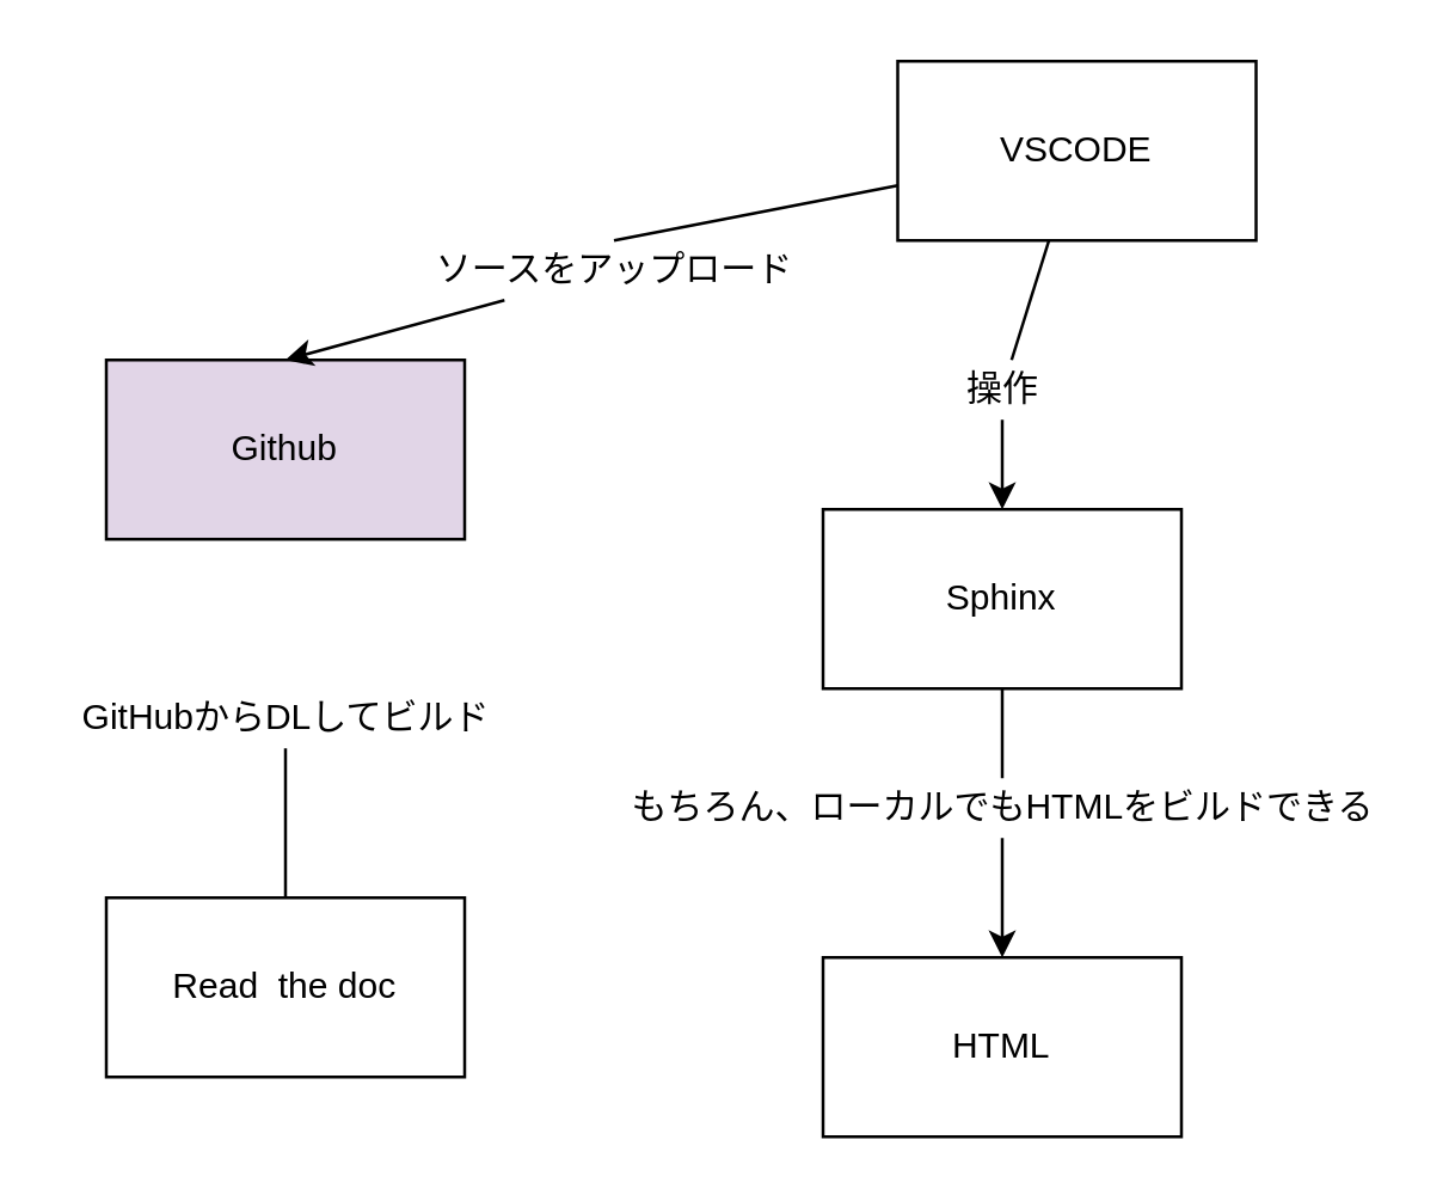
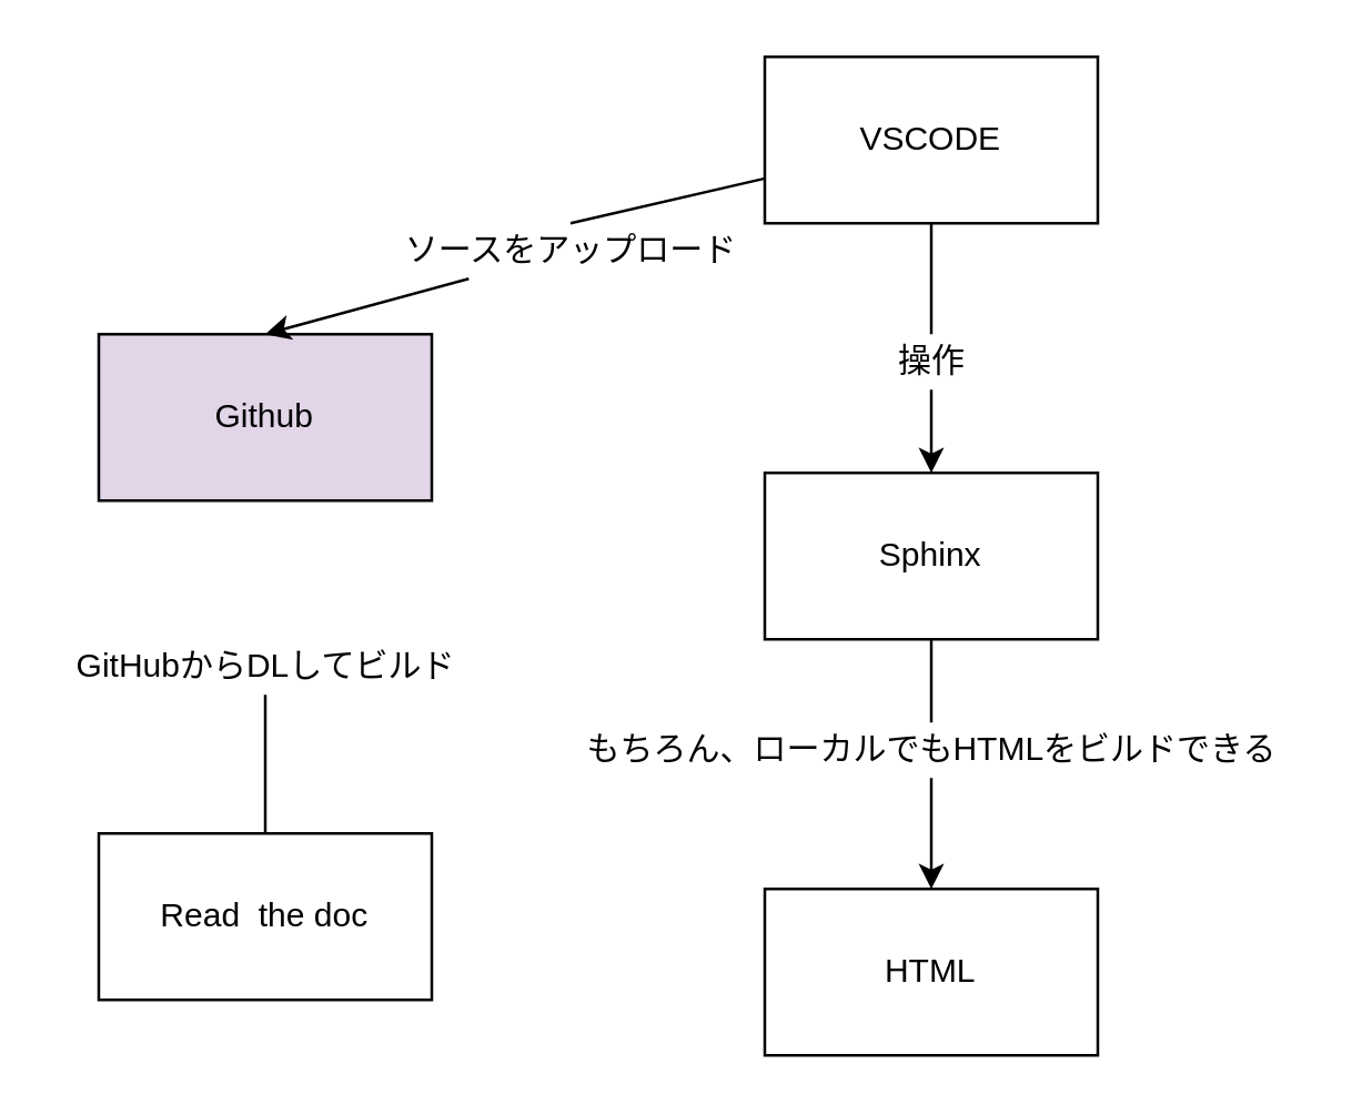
  <mxCell id="0" />
  <mxCell id="1" parent="0" />
  <mxCell id="2" value="Github" style="whiteSpace=wrap;html=1;fillColor=#e1d5e7;" vertex="1" parent="1"><mxGeometry x="35" y="120" width="120" height="60" as="geometry" /></mxCell>
  <mxCell id="3" value="" style="edgeStyle=none;html=1;labelBackgroundColor=none;startArrow=none;" edge="1" parent="1" source="16" target="15"><mxGeometry relative="1" as="geometry" /></mxCell>
  <mxCell id="4" value="Sphinx" style="whiteSpace=wrap;html=1;" vertex="1" parent="1"><mxGeometry x="275" y="170" width="120" height="60" as="geometry" /></mxCell>
  <mxCell id="5" style="edgeStyle=none;html=1;labelBackgroundColor=none;startArrow=none;" edge="1" parent="1" source="9" target="4"><mxGeometry relative="1" as="geometry" /></mxCell>
  <mxCell id="6" style="edgeStyle=none;html=1;entryX=0.5;entryY=0;entryDx=0;entryDy=0;startArrow=none;" edge="1" parent="1" source="11" target="2"><mxGeometry relative="1" as="geometry" /></mxCell>
- <mxCell id="7" value="VSCODE" style="whiteSpace=wrap;html=1;" vertex="1" parent="1"><mxGeometry x="300" y="20" width="120" height="60" as="geometry" /></mxCell>
+ <mxCell id="7" value="VSCODE" style="whiteSpace=wrap;html=1;" vertex="1" parent="1"><mxGeometry x="275" y="20" width="120" height="60" as="geometry" /></mxCell>
  <mxCell id="8" value="Read&amp;nbsp; the doc" style="whiteSpace=wrap;html=1;" vertex="1" parent="1"><mxGeometry x="35" y="300" width="120" height="60" as="geometry" /></mxCell>
  <mxCell id="9" value="操作" style="text;html=1;resizable=0;autosize=1;align=center;verticalAlign=middle;points=[];fillColor=none;strokeColor=none;rounded=0;" vertex="1" parent="1"><mxGeometry x="315" y="120" width="40" height="20" as="geometry" /></mxCell>
  <mxCell id="10" value="" style="edgeStyle=none;html=1;labelBackgroundColor=none;endArrow=none;" edge="1" parent="1" source="7" target="9"><mxGeometry relative="1" as="geometry"><mxPoint x="335" y="80" as="sourcePoint" /><mxPoint x="335" y="170" as="targetPoint" /></mxGeometry></mxCell>
  <mxCell id="11" value="ソースをアップロード" style="text;html=1;resizable=0;autosize=1;align=center;verticalAlign=middle;points=[];fillColor=none;strokeColor=none;rounded=0;" vertex="1" parent="1"><mxGeometry x="135" y="80" width="140" height="20" as="geometry" /></mxCell>
  <mxCell id="12" value="" style="edgeStyle=none;html=1;entryX=0.5;entryY=0;entryDx=0;entryDy=0;endArrow=none;" edge="1" parent="1" source="7" target="11"><mxGeometry relative="1" as="geometry"><mxPoint x="275" y="71" as="sourcePoint" /><mxPoint x="135" y="120" as="targetPoint" /></mxGeometry></mxCell>
  <mxCell id="13" value="GitHubからDLしてビルド" style="text;html=1;resizable=0;autosize=1;align=center;verticalAlign=middle;points=[];fillColor=none;strokeColor=none;rounded=0;" vertex="1" parent="1"><mxGeometry x="20" y="230" width="150" height="20" as="geometry" /></mxCell>
  <mxCell id="14" value="" style="edgeStyle=none;html=1;endArrow=none;" edge="1" parent="1" source="8" target="13"><mxGeometry relative="1" as="geometry"><mxPoint x="126.429" y="260" as="sourcePoint" /><mxPoint x="103.571" y="180" as="targetPoint" /><Array as="points" /></mxGeometry></mxCell>
  <mxCell id="15" value="HTML" style="whiteSpace=wrap;html=1;" vertex="1" parent="1"><mxGeometry x="275" y="320" width="120" height="60" as="geometry" /></mxCell>
  <mxCell id="16" value="もちろん、ローカルでもHTMLをビルドできる" style="text;html=1;resizable=0;autosize=1;align=center;verticalAlign=middle;points=[];fillColor=none;strokeColor=none;rounded=0;" vertex="1" parent="1"><mxGeometry x="205" y="260" width="260" height="20" as="geometry" /></mxCell>
  <mxCell id="17" value="" style="edgeStyle=none;html=1;labelBackgroundColor=none;endArrow=none;" edge="1" parent="1" source="4" target="16"><mxGeometry relative="1" as="geometry"><mxPoint x="335" y="230" as="sourcePoint" /><mxPoint x="335" y="310" as="targetPoint" /></mxGeometry></mxCell>
